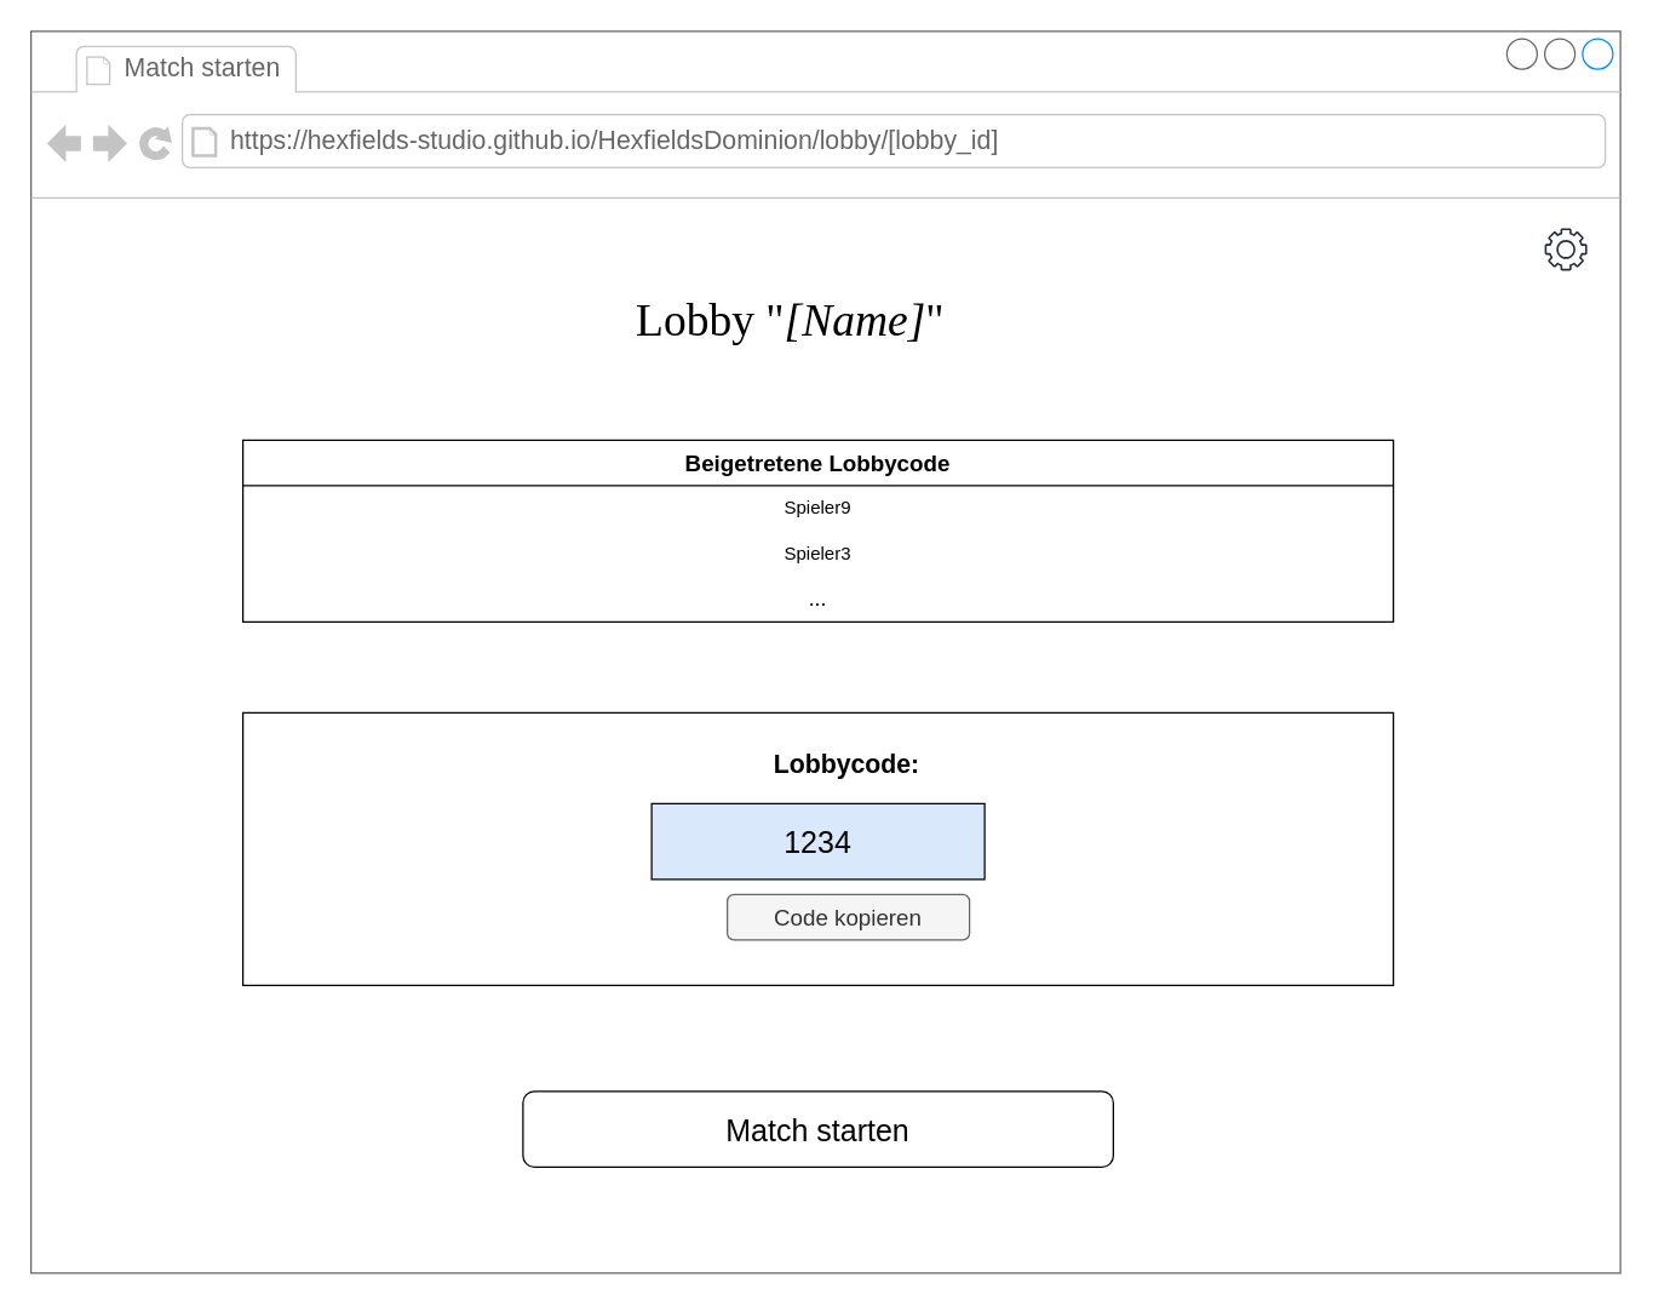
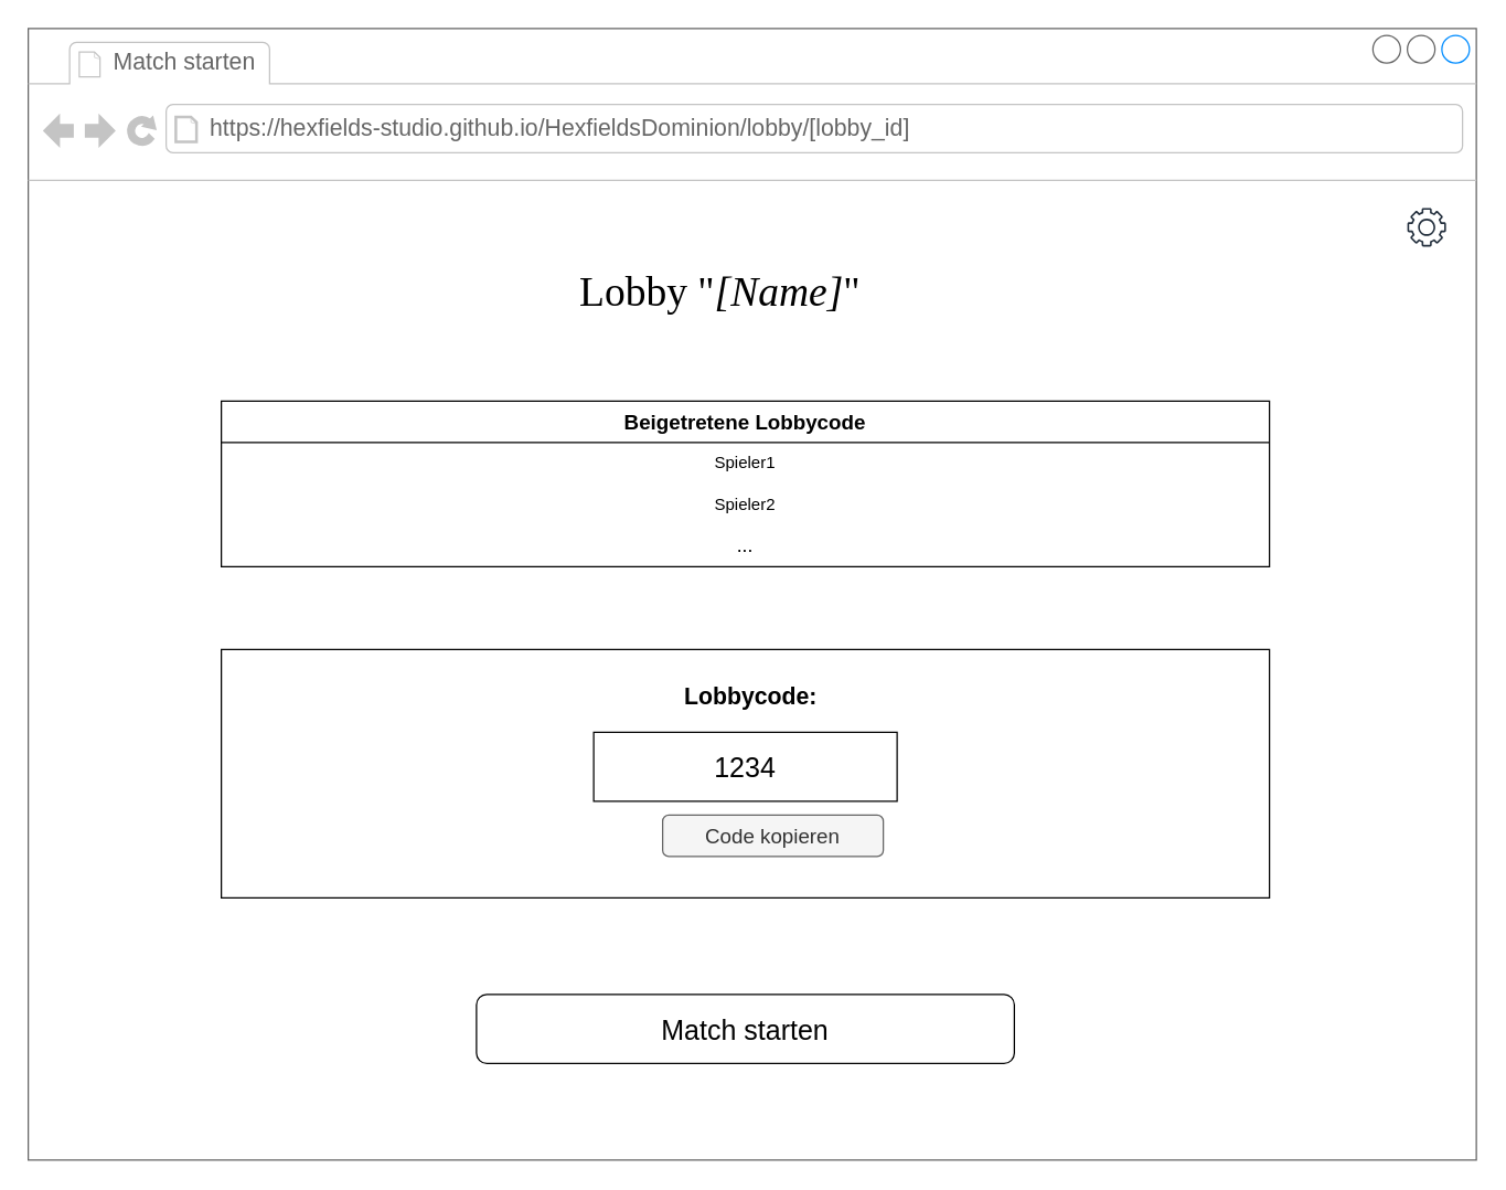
  <mxCell id="0" />
  <mxCell id="1" parent="0" />
  <mxCell id="2" value="" style="strokeWidth=1;shadow=0;dashed=0;align=center;html=1;shape=mxgraph.mockup.containers.browserWindow;rSize=0;strokeColor=#666666;mainText=,;recursiveResize=0;rounded=0;labelBackgroundColor=none;fontFamily=Verdana;fontSize=12" parent="1" vertex="1"><mxGeometry x="20" y="20" width="1050" height="820" as="geometry" /></mxCell>
  <mxCell id="3" value="" style="rounded=0;whiteSpace=wrap;html=1;fillColor=default;" vertex="1" parent="2"><mxGeometry x="140" y="450" width="760" height="180" as="geometry" /></mxCell>
  <mxCell id="4" value="Match starten" style="strokeWidth=1;shadow=0;dashed=0;align=center;html=1;shape=mxgraph.mockup.containers.anchor;fontSize=17;fontColor=#666666;align=left;" parent="2" vertex="1"><mxGeometry x="60" y="12" width="110" height="26" as="geometry" /></mxCell>
  <mxCell id="5" value="https://hexfields-studio.github.io/HexfieldsDominion/lobby/[lobby_id]" style="strokeWidth=1;shadow=0;dashed=0;align=center;html=1;shape=mxgraph.mockup.containers.anchor;rSize=0;fontSize=17;fontColor=#666666;align=left;" parent="2" vertex="1"><mxGeometry x="130" y="60" width="250" height="26" as="geometry" /></mxCell>
  <mxCell id="6" value="Lobby &quot;&lt;i&gt;[Name]&lt;/i&gt;&quot;" style="text;html=1;points=[];align=left;verticalAlign=top;spacingTop=-4;fontSize=30;fontFamily=Verdana" parent="2" vertex="1"><mxGeometry x="398" y="170" width="245" height="40" as="geometry" /></mxCell>
  <mxCell id="7" value="" style="sketch=0;outlineConnect=0;fontColor=#232F3E;gradientColor=none;fillColor=#232F3D;strokeColor=none;dashed=0;verticalLabelPosition=bottom;verticalAlign=top;align=center;html=1;fontSize=12;fontStyle=0;aspect=fixed;pointerEvents=1;shape=mxgraph.aws4.gear;" parent="2" vertex="1"><mxGeometry x="1000" y="130" width="28" height="28" as="geometry" /></mxCell>
  <mxCell id="8" value="&lt;b&gt;&lt;font style=&quot;font-size: 15px;&quot;&gt;Beigetretene Lobbycode&lt;/font&gt;&lt;/b&gt;" style="swimlane;fontStyle=0;childLayout=stackLayout;horizontal=1;startSize=30;horizontalStack=0;resizeParent=1;resizeParentMax=0;resizeLast=0;collapsible=1;marginBottom=0;whiteSpace=wrap;html=1;" vertex="1" parent="2"><mxGeometry x="140" y="270" width="760" height="120" as="geometry"><mxRectangle x="140" y="250" width="180" height="30" as="alternateBounds" /></mxGeometry></mxCell>
- <mxCell id="9" value="Spieler9" style="text;strokeColor=none;fillColor=none;align=center;verticalAlign=middle;spacingLeft=4;spacingRight=4;overflow=hidden;points=[[0,0.5],[1,0.5]];portConstraint=eastwest;rotatable=0;whiteSpace=wrap;html=1;" vertex="1" parent="8"><mxGeometry y="30" width="760" height="30" as="geometry" /></mxCell>
- <mxCell id="10" value="Spieler3" style="text;strokeColor=none;fillColor=none;align=center;verticalAlign=middle;spacingLeft=4;spacingRight=4;overflow=hidden;points=[[0,0.5],[1,0.5]];portConstraint=eastwest;rotatable=0;whiteSpace=wrap;html=1;" vertex="1" parent="8"><mxGeometry y="60" width="760" height="30" as="geometry" /></mxCell>
+ <mxCell id="9" value="Spieler1" style="text;strokeColor=none;fillColor=none;align=center;verticalAlign=middle;spacingLeft=4;spacingRight=4;overflow=hidden;points=[[0,0.5],[1,0.5]];portConstraint=eastwest;rotatable=0;whiteSpace=wrap;html=1;" vertex="1" parent="8"><mxGeometry y="30" width="760" height="30" as="geometry" /></mxCell>
+ <mxCell id="10" value="Spieler2" style="text;strokeColor=none;fillColor=none;align=center;verticalAlign=middle;spacingLeft=4;spacingRight=4;overflow=hidden;points=[[0,0.5],[1,0.5]];portConstraint=eastwest;rotatable=0;whiteSpace=wrap;html=1;" vertex="1" parent="8"><mxGeometry y="60" width="760" height="30" as="geometry" /></mxCell>
  <mxCell id="11" value="&lt;div align=&quot;center&quot;&gt;&lt;font style=&quot;font-size: 14px;&quot;&gt;...&lt;/font&gt;&lt;/div&gt;" style="text;strokeColor=none;fillColor=none;align=center;verticalAlign=middle;spacingLeft=4;spacingRight=4;overflow=hidden;points=[[0,0.5],[1,0.5]];portConstraint=eastwest;rotatable=0;whiteSpace=wrap;html=1;" vertex="1" parent="8"><mxGeometry y="90" width="760" height="30" as="geometry" /></mxCell>
  <mxCell id="12" value="&lt;font style=&quot;font-size: 20px;&quot;&gt;Match starten&lt;/font&gt;" style="rounded=1;whiteSpace=wrap;html=1;fillColor=light-dark(#FFFFFF,#1A1A1A);" vertex="1" parent="2"><mxGeometry x="325" y="700" width="390" height="50" as="geometry" /></mxCell>
- <mxCell id="13" value="&lt;font style=&quot;font-size: 20px; color: light-dark(rgb(0, 0, 0), rgb(230, 230, 230));&quot;&gt;1234&lt;/font&gt;" style="rounded=0;whiteSpace=wrap;html=1;align=center;fillColor=#dae8fc;" vertex="1" parent="2"><mxGeometry x="410" y="510" width="220" height="50" as="geometry" /></mxCell>
- <mxCell id="14" value="&lt;b&gt;&lt;font style=&quot;font-size: 17px;&quot;&gt;Lobbycode:&lt;/font&gt;&lt;/b&gt;" style="text;html=1;whiteSpace=wrap;strokeColor=none;fillColor=none;align=left;verticalAlign=middle;rounded=0;" vertex="1" parent="2"><mxGeometry x="489" y="470" width="92" height="30" as="geometry" /></mxCell>
+ <mxCell id="13" value="&lt;font style=&quot;font-size: 20px; color: light-dark(rgb(0, 0, 0), rgb(230, 230, 230));&quot;&gt;1234&lt;/font&gt;" style="rounded=0;whiteSpace=wrap;html=1;align=center;" vertex="1" parent="2"><mxGeometry x="410" y="510" width="220" height="50" as="geometry" /></mxCell>
+ <mxCell id="14" value="&lt;b&gt;&lt;font style=&quot;font-size: 17px;&quot;&gt;Lobbycode:&lt;/font&gt;&lt;/b&gt;" style="text;html=1;whiteSpace=wrap;strokeColor=none;fillColor=none;align=left;verticalAlign=middle;rounded=0;" vertex="1" parent="2"><mxGeometry x="474" y="470" width="92" height="30" as="geometry" /></mxCell>
  <mxCell id="15" value="&lt;font style=&quot;font-size: 15px;&quot;&gt;Code kopieren&lt;/font&gt;" style="rounded=1;whiteSpace=wrap;html=1;fillColor=#f5f5f5;fontColor=#333333;strokeColor=#666666;" vertex="1" parent="2"><mxGeometry x="460" y="570" width="160" height="30" as="geometry" /></mxCell>
